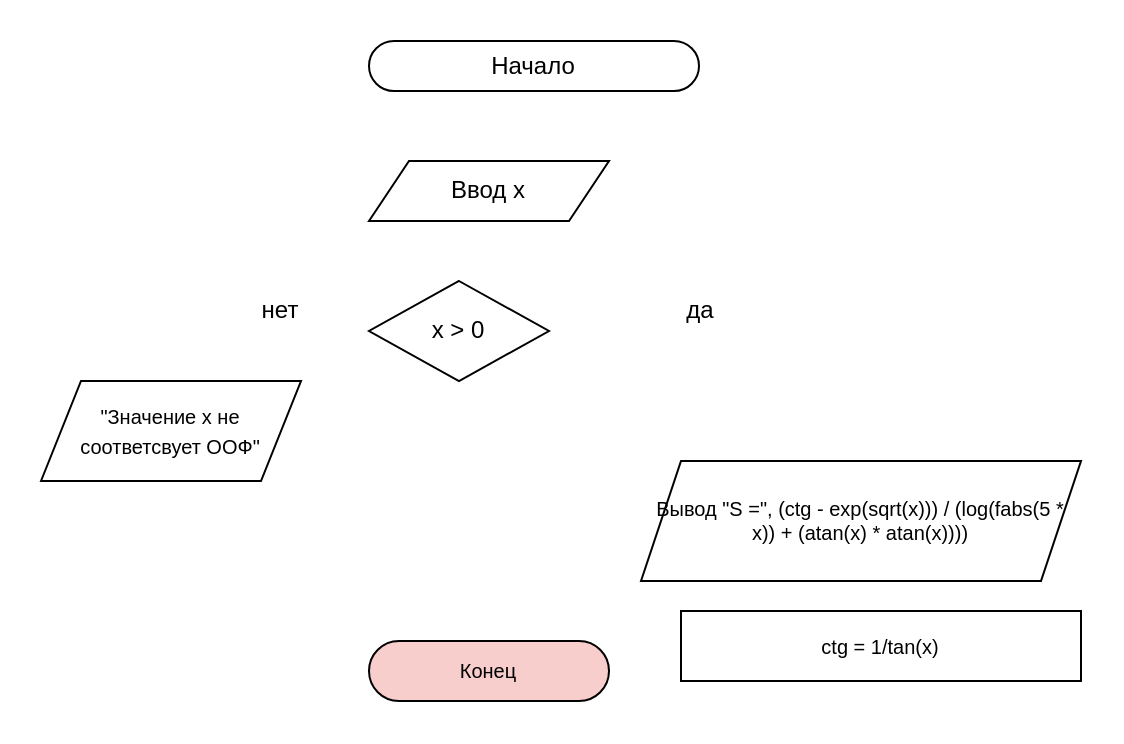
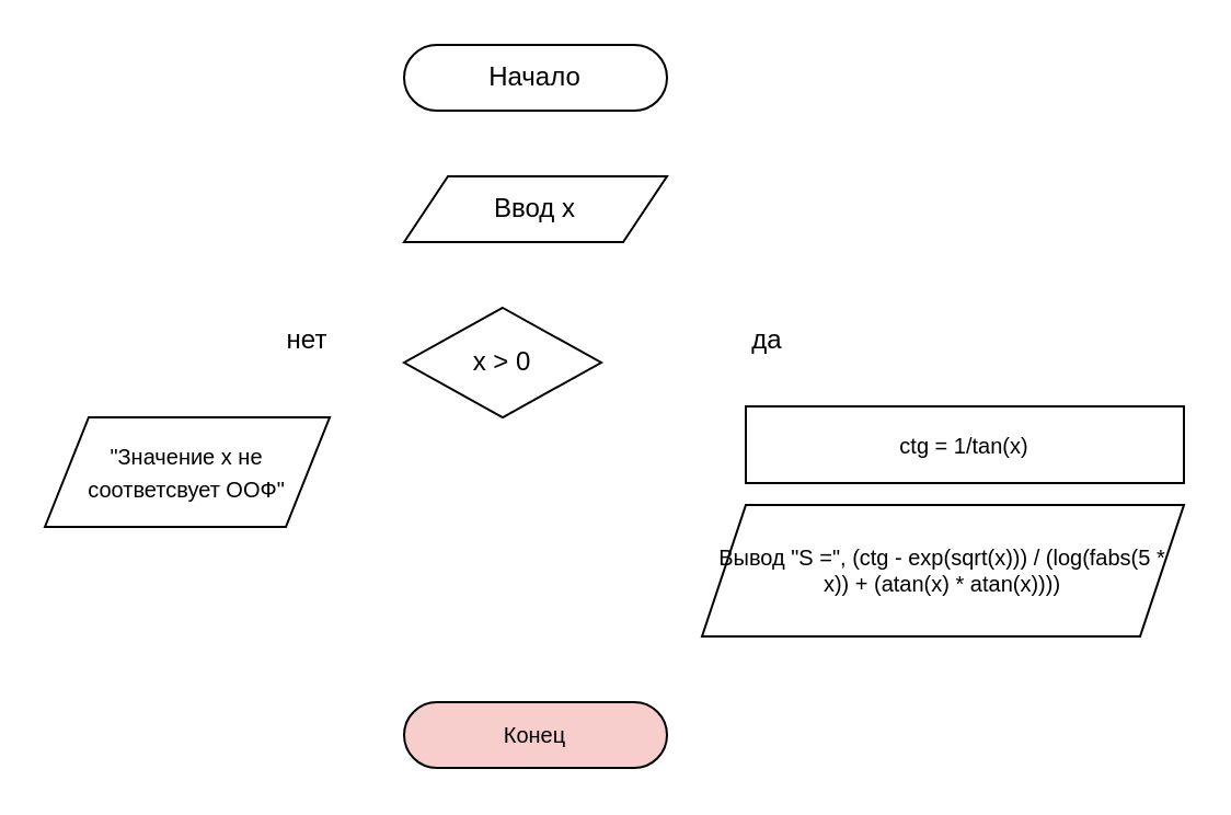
  <mxCell id="0" />
  <mxCell id="1" parent="0" />
- <mxCell id="2" value="Начало" style="rounded=1;whiteSpace=wrap;html=1;arcSize=50;" vertex="1" parent="1"><mxGeometry x="184" y="20" width="165" height="25" as="geometry" /></mxCell>
+ <mxCell id="2" value="Начало" style="rounded=1;whiteSpace=wrap;html=1;arcSize=50;" vertex="1" parent="1"><mxGeometry x="184" y="20" width="120" height="30" as="geometry" /></mxCell>
  <mxCell id="3" value="Ввод x" style="shape=parallelogram;perimeter=parallelogramPerimeter;whiteSpace=wrap;html=1;fixedSize=1;" vertex="1" parent="1"><mxGeometry x="184" y="80" width="120" height="30" as="geometry" /></mxCell>
  <mxCell id="4" value="x &amp;gt; 0" style="rhombus;whiteSpace=wrap;html=1;" vertex="1" parent="1"><mxGeometry x="184" y="140" width="90" height="50" as="geometry" /></mxCell>
  <mxCell id="5" value="да" style="text;html=1;strokeColor=none;fillColor=none;align=center;verticalAlign=middle;whiteSpace=wrap;rounded=0;" vertex="1" parent="1"><mxGeometry x="320" y="140" width="60" height="30" as="geometry" /></mxCell>
  <mxCell id="6" value="нет" style="text;html=1;strokeColor=none;fillColor=none;align=center;verticalAlign=middle;whiteSpace=wrap;rounded=0;" vertex="1" parent="1"><mxGeometry x="110" y="140" width="60" height="30" as="geometry" /></mxCell>
  <mxCell id="7" value="&lt;font style=&quot;font-size: 10px;&quot;&gt;&quot;Значение x не соответсвует ООФ&quot;&lt;/font&gt;" style="shape=parallelogram;perimeter=parallelogramPerimeter;whiteSpace=wrap;html=1;fixedSize=1;" vertex="1" parent="1"><mxGeometry x="20" y="190" width="130" height="50" as="geometry" /></mxCell>
- <mxCell id="8" value="ctg = 1/tan(x)" style="rounded=0;whiteSpace=wrap;html=1;fontSize=10;" vertex="1" parent="1"><mxGeometry x="340" y="305" width="200" height="35" as="geometry" /></mxCell>
+ <mxCell id="8" value="ctg = 1/tan(x)" style="rounded=0;whiteSpace=wrap;html=1;fontSize=10;" vertex="1" parent="1"><mxGeometry x="340" y="185" width="200" height="35" as="geometry" /></mxCell>
  <mxCell id="9" value="Вывод &quot;S =&quot;, (ctg - exp(sqrt(x))) / (log(fabs(5 * x)) + (atan(x) * atan(x))))" style="shape=parallelogram;perimeter=parallelogramPerimeter;whiteSpace=wrap;html=1;fixedSize=1;fontSize=10;" vertex="1" parent="1"><mxGeometry x="320" y="230" width="220" height="60" as="geometry" /></mxCell>
  <mxCell id="10" value="Конец" style="rounded=1;whiteSpace=wrap;html=1;fontSize=10;arcSize=50;fillColor=#f8cecc;" vertex="1" parent="1"><mxGeometry x="184" y="320" width="120" height="30" as="geometry" /></mxCell>
